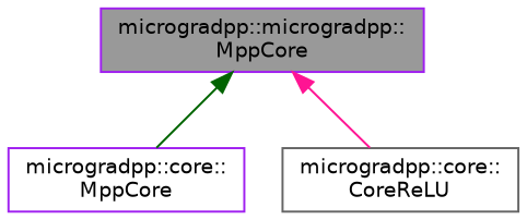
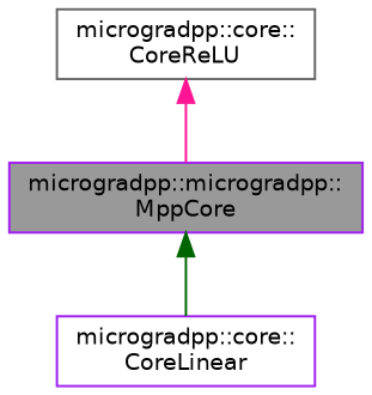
  digraph {
    fontname="DejaVu Sans"
    node [color=purple fillcolor=white fontname="DejaVu Sans" fontsize=10 shape=box style=filled]
    edge [dir=back fontname="DejaVu Sans" fontsize=10 labelfontname=Helvetica labelfontsize=10 style=solid]
    n1 [fillcolor=grey60 fontcolor=black height=0.2 label="microgradpp::microgradpp::\lMppCore" width=0.4]
-   n2 [height=0.2 label="microgradpp::core::\lMppCore" width=0.4]
+   n2 [height=0.2 label="microgradpp::core::\lCoreLinear" width=0.4]
    n3 [color=gray40 height=0.2 label="microgradpp::core::\lCoreReLU" width=0.4]
    n1 -> n2 [color=darkgreen]
-   n1 -> n3 [color=deeppink]
+   n3 -> n1 [color=deeppink]
  }
